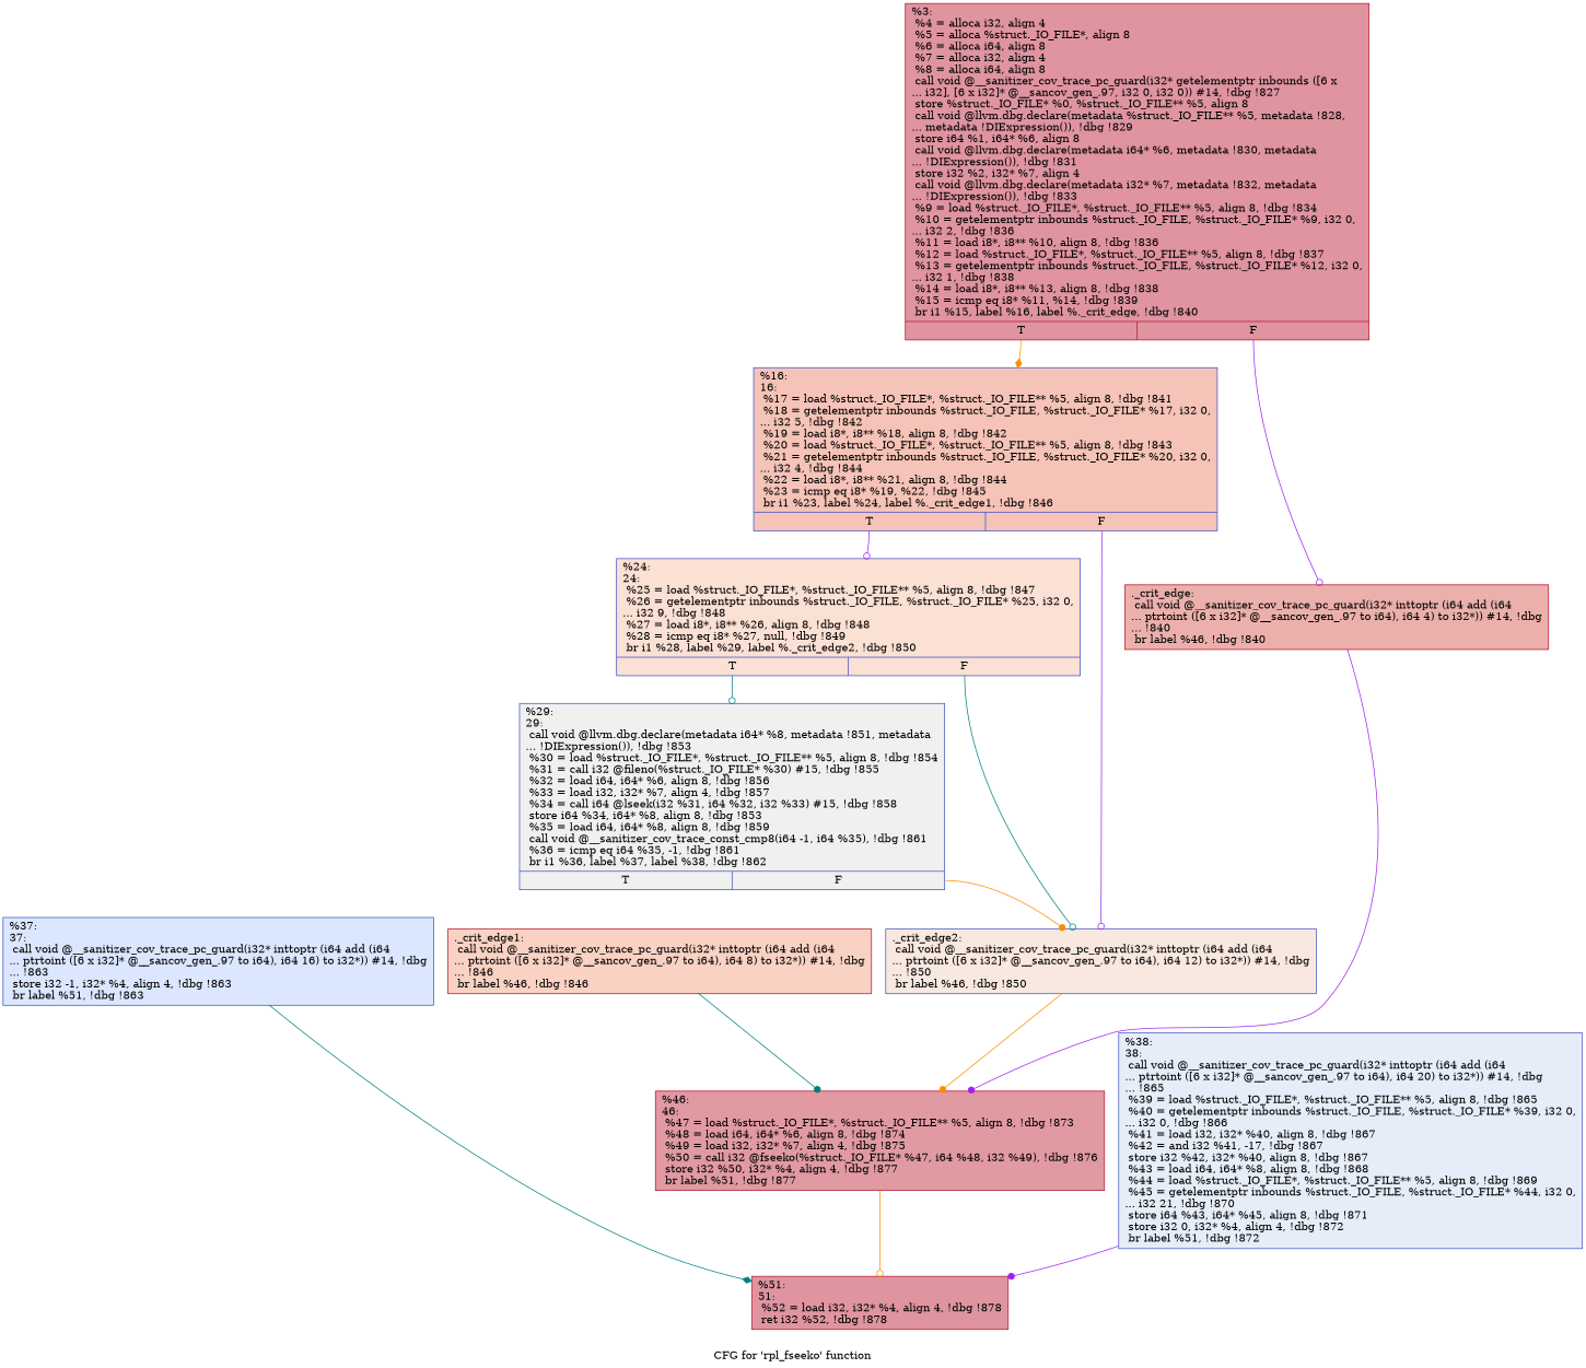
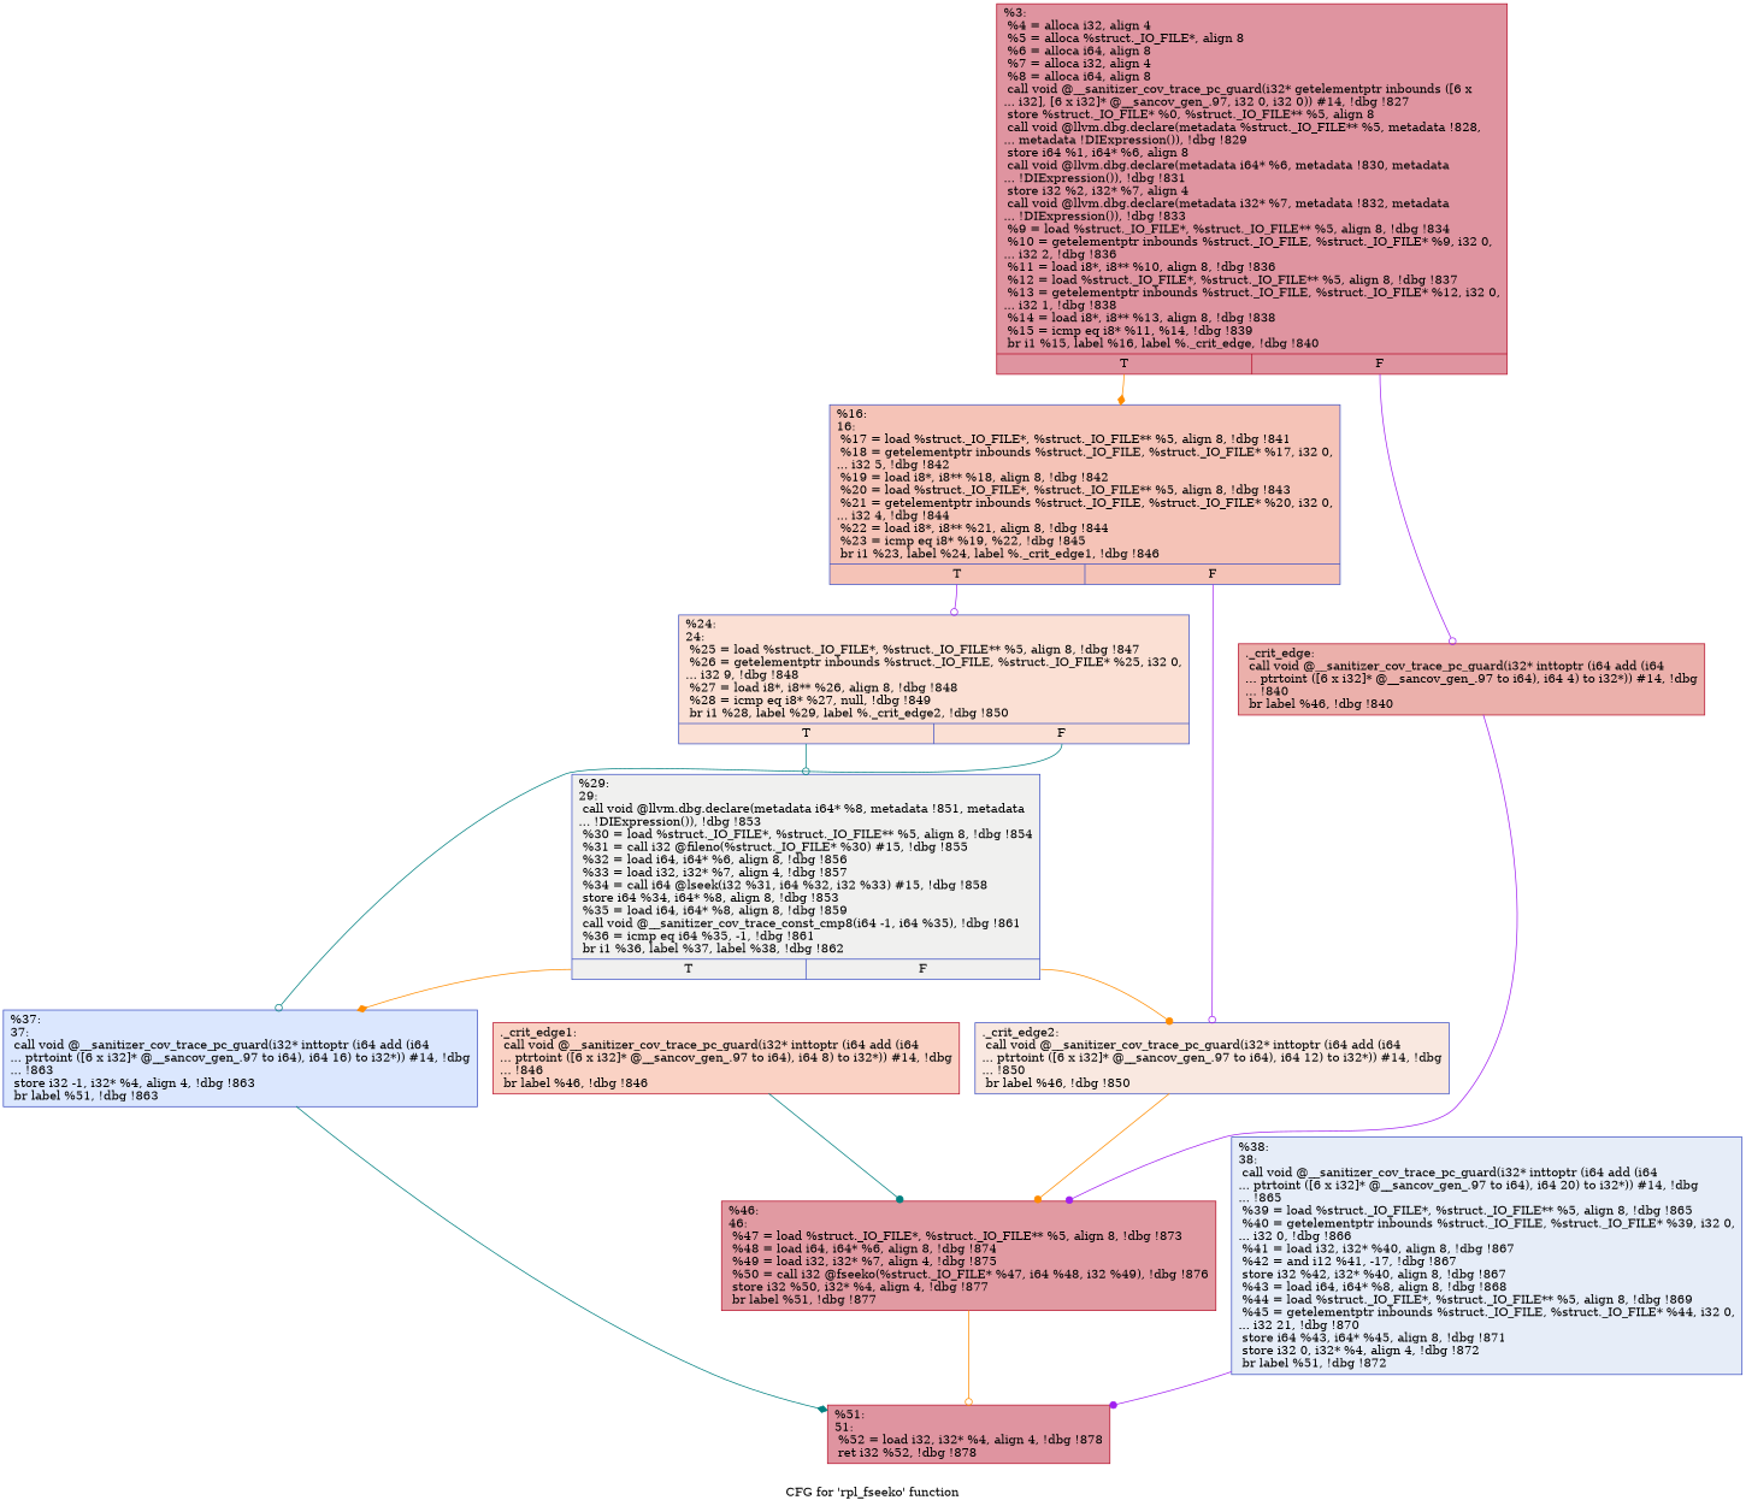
  digraph {
    label="CFG for 'rpl_fseeko' function"
    node [color="#3d50c3ff" fillcolor="#b70d2870" shape=record style=filled]
    edge [arrowhead=odot color=darkorange]
    n1 [color="#b70d28ff" label="{%3:\l  %4 = alloca i32, align 4\l  %5 = alloca %struct._IO_FILE*, align 8\l  %6 = alloca i64, align 8\l  %7 = alloca i32, align 4\l  %8 = alloca i64, align 8\l  call void @__sanitizer_cov_trace_pc_guard(i32* getelementptr inbounds ([6 x\l... i32], [6 x i32]* @__sancov_gen_.97, i32 0, i32 0)) #14, !dbg !827\l  store %struct._IO_FILE* %0, %struct._IO_FILE** %5, align 8\l  call void @llvm.dbg.declare(metadata %struct._IO_FILE** %5, metadata !828,\l... metadata !DIExpression()), !dbg !829\l  store i64 %1, i64* %6, align 8\l  call void @llvm.dbg.declare(metadata i64* %6, metadata !830, metadata\l... !DIExpression()), !dbg !831\l  store i32 %2, i32* %7, align 4\l  call void @llvm.dbg.declare(metadata i32* %7, metadata !832, metadata\l... !DIExpression()), !dbg !833\l  %9 = load %struct._IO_FILE*, %struct._IO_FILE** %5, align 8, !dbg !834\l  %10 = getelementptr inbounds %struct._IO_FILE, %struct._IO_FILE* %9, i32 0,\l... i32 2, !dbg !836\l  %11 = load i8*, i8** %10, align 8, !dbg !836\l  %12 = load %struct._IO_FILE*, %struct._IO_FILE** %5, align 8, !dbg !837\l  %13 = getelementptr inbounds %struct._IO_FILE, %struct._IO_FILE* %12, i32 0,\l... i32 1, !dbg !838\l  %14 = load i8*, i8** %13, align 8, !dbg !838\l  %15 = icmp eq i8* %11, %14, !dbg !839\l  br i1 %15, label %16, label %._crit_edge, !dbg !840\l|{<s0>T|<s1>F}}"]
    n2 [fillcolor="#e8765c70" label="{%16:\l16:                                               \l  %17 = load %struct._IO_FILE*, %struct._IO_FILE** %5, align 8, !dbg !841\l  %18 = getelementptr inbounds %struct._IO_FILE, %struct._IO_FILE* %17, i32 0,\l... i32 5, !dbg !842\l  %19 = load i8*, i8** %18, align 8, !dbg !842\l  %20 = load %struct._IO_FILE*, %struct._IO_FILE** %5, align 8, !dbg !843\l  %21 = getelementptr inbounds %struct._IO_FILE, %struct._IO_FILE* %20, i32 0,\l... i32 4, !dbg !844\l  %22 = load i8*, i8** %21, align 8, !dbg !844\l  %23 = icmp eq i8* %19, %22, !dbg !845\l  br i1 %23, label %24, label %._crit_edge1, !dbg !846\l|{<s0>T|<s1>F}}"]
    n3 [color="#b70d28ff" fillcolor="#d24b4070" label="{._crit_edge:                                      \l  call void @__sanitizer_cov_trace_pc_guard(i32* inttoptr (i64 add (i64\l... ptrtoint ([6 x i32]* @__sancov_gen_.97 to i64), i64 4) to i32*)) #14, !dbg\l... !840\l  br label %46, !dbg !840\l}"]
    n4 [fillcolor="#f7b99e70" label="{%24:\l24:                                               \l  %25 = load %struct._IO_FILE*, %struct._IO_FILE** %5, align 8, !dbg !847\l  %26 = getelementptr inbounds %struct._IO_FILE, %struct._IO_FILE* %25, i32 0,\l... i32 9, !dbg !848\l  %27 = load i8*, i8** %26, align 8, !dbg !848\l  %28 = icmp eq i8* %27, null, !dbg !849\l  br i1 %28, label %29, label %._crit_edge2, !dbg !850\l|{<s0>T|<s1>F}}"]
    n5 [fillcolor="#f1ccb870" label="{._crit_edge2:                                     \l  call void @__sanitizer_cov_trace_pc_guard(i32* inttoptr (i64 add (i64\l... ptrtoint ([6 x i32]* @__sancov_gen_.97 to i64), i64 12) to i32*)) #14, !dbg\l... !850\l  br label %46, !dbg !850\l}"]
    n6 [color="#b70d28ff" fillcolor="#bb1b2c70" label="{%46:\l46:                                               \l  %47 = load %struct._IO_FILE*, %struct._IO_FILE** %5, align 8, !dbg !873\l  %48 = load i64, i64* %6, align 8, !dbg !874\l  %49 = load i32, i32* %7, align 4, !dbg !875\l  %50 = call i32 @fseeko(%struct._IO_FILE* %47, i64 %48, i32 %49), !dbg !876\l  store i32 %50, i32* %4, align 4, !dbg !877\l  br label %51, !dbg !877\l}"]
    n7 [fillcolor="#dedcdb70" label="{%29:\l29:                                               \l  call void @llvm.dbg.declare(metadata i64* %8, metadata !851, metadata\l... !DIExpression()), !dbg !853\l  %30 = load %struct._IO_FILE*, %struct._IO_FILE** %5, align 8, !dbg !854\l  %31 = call i32 @fileno(%struct._IO_FILE* %30) #15, !dbg !855\l  %32 = load i64, i64* %6, align 8, !dbg !856\l  %33 = load i32, i32* %7, align 4, !dbg !857\l  %34 = call i64 @lseek(i32 %31, i64 %32, i32 %33) #15, !dbg !858\l  store i64 %34, i64* %8, align 8, !dbg !853\l  %35 = load i64, i64* %8, align 8, !dbg !859\l  call void @__sanitizer_cov_trace_const_cmp8(i64 -1, i64 %35), !dbg !861\l  %36 = icmp eq i64 %35, -1, !dbg !861\l  br i1 %36, label %37, label %38, !dbg !862\l|{<s0>T|<s1>F}}"]
    n8 [color="#b70d28ff" fillcolor="#f4987a70" label="{._crit_edge1:                                     \l  call void @__sanitizer_cov_trace_pc_guard(i32* inttoptr (i64 add (i64\l... ptrtoint ([6 x i32]* @__sancov_gen_.97 to i64), i64 8) to i32*)) #14, !dbg\l... !846\l  br label %46, !dbg !846\l}"]
    n9 [color="#b70d28ff" label="{%51:\l51:                                               \l  %52 = load i32, i32* %4, align 4, !dbg !878\l  ret i32 %52, !dbg !878\l}"]
    n10 [fillcolor="#aec9fc70" label="{%37:\l37:                                               \l  call void @__sanitizer_cov_trace_pc_guard(i32* inttoptr (i64 add (i64\l... ptrtoint ([6 x i32]* @__sancov_gen_.97 to i64), i64 16) to i32*)) #14, !dbg\l... !863\l  store i32 -1, i32* %4, align 4, !dbg !863\l  br label %51, !dbg !863\l}"]
-   n11 [fillcolor="#c7d7f070" label="{%38:\l38:                                               \l  call void @__sanitizer_cov_trace_pc_guard(i32* inttoptr (i64 add (i64\l... ptrtoint ([6 x i32]* @__sancov_gen_.97 to i64), i64 20) to i32*)) #14, !dbg\l... !865\l  %39 = load %struct._IO_FILE*, %struct._IO_FILE** %5, align 8, !dbg !865\l  %40 = getelementptr inbounds %struct._IO_FILE, %struct._IO_FILE* %39, i32 0,\l... i32 0, !dbg !866\l  %41 = load i32, i32* %40, align 8, !dbg !867\l  %42 = and i32 %41, -17, !dbg !867\l  store i32 %42, i32* %40, align 8, !dbg !867\l  %43 = load i64, i64* %8, align 8, !dbg !868\l  %44 = load %struct._IO_FILE*, %struct._IO_FILE** %5, align 8, !dbg !869\l  %45 = getelementptr inbounds %struct._IO_FILE, %struct._IO_FILE* %44, i32 0,\l... i32 21, !dbg !870\l  store i64 %43, i64* %45, align 8, !dbg !871\l  store i32 0, i32* %4, align 4, !dbg !872\l  br label %51, !dbg !872\l}"]
+   n11 [fillcolor="#c7d7f070" label="{%38:\l38:                                               \l  call void @__sanitizer_cov_trace_pc_guard(i32* inttoptr (i64 add (i64\l... ptrtoint ([6 x i32]* @__sancov_gen_.97 to i64), i64 20) to i32*)) #14, !dbg\l... !865\l  %39 = load %struct._IO_FILE*, %struct._IO_FILE** %5, align 8, !dbg !865\l  %40 = getelementptr inbounds %struct._IO_FILE, %struct._IO_FILE* %39, i32 0,\l... i32 0, !dbg !866\l  %41 = load i32, i32* %40, align 8, !dbg !867\l  %42 = and i12 %41, -17, !dbg !867\l  store i32 %42, i32* %40, align 8, !dbg !867\l  %43 = load i64, i64* %8, align 8, !dbg !868\l  %44 = load %struct._IO_FILE*, %struct._IO_FILE** %5, align 8, !dbg !869\l  %45 = getelementptr inbounds %struct._IO_FILE, %struct._IO_FILE* %44, i32 0,\l... i32 21, !dbg !870\l  store i64 %43, i64* %45, align 8, !dbg !871\l  store i32 0, i32* %4, align 4, !dbg !872\l  br label %51, !dbg !872\l}"]
    n1 -> n2 [arrowhead=diamond tailport=s0]
    n1 -> n3 [color=purple tailport=s1]
    n2 -> n4 [color=purple tailport=s0]
    n2 -> n5 [color=purple tailport=s1]
    n3 -> n6 [arrowhead=dot color=purple]
-   n4 -> n5 [color=teal tailport=s1]
+   n4 -> n10 [color=teal tailport=s1]
    n4 -> n7 [color=teal tailport=s0]
    n5 -> n6 [arrowhead=dot]
    n6 -> n9
    n7 -> n5 [arrowhead=dot tailport=s1]
+   n7 -> n10 [arrowhead=diamond tailport=s0]
    n8 -> n6 [arrowhead=dot color=teal]
    n10 -> n9 [arrowhead=diamond color=teal]
    n11 -> n9 [arrowhead=dot color=purple]
  }
